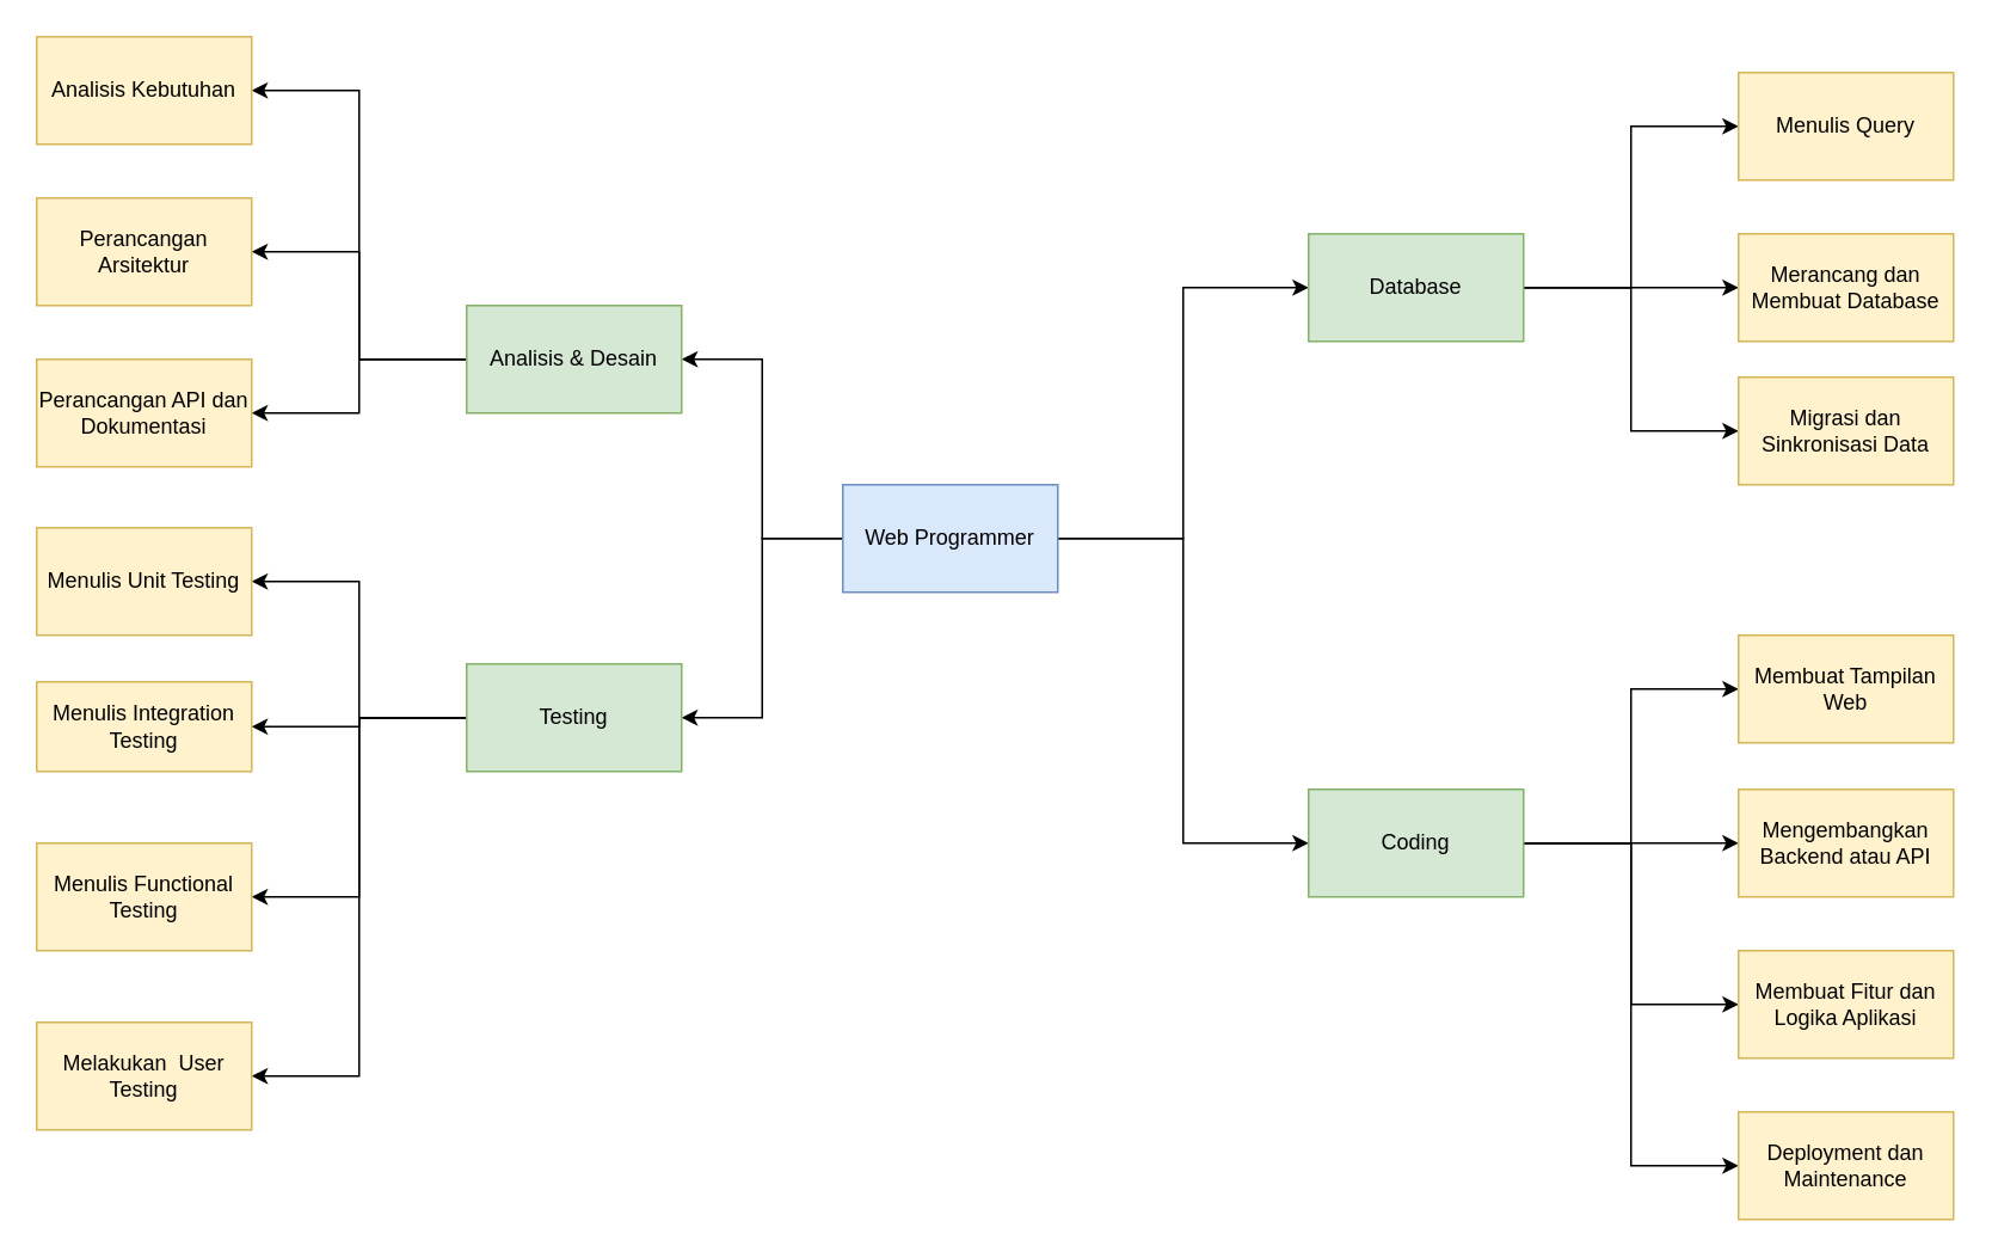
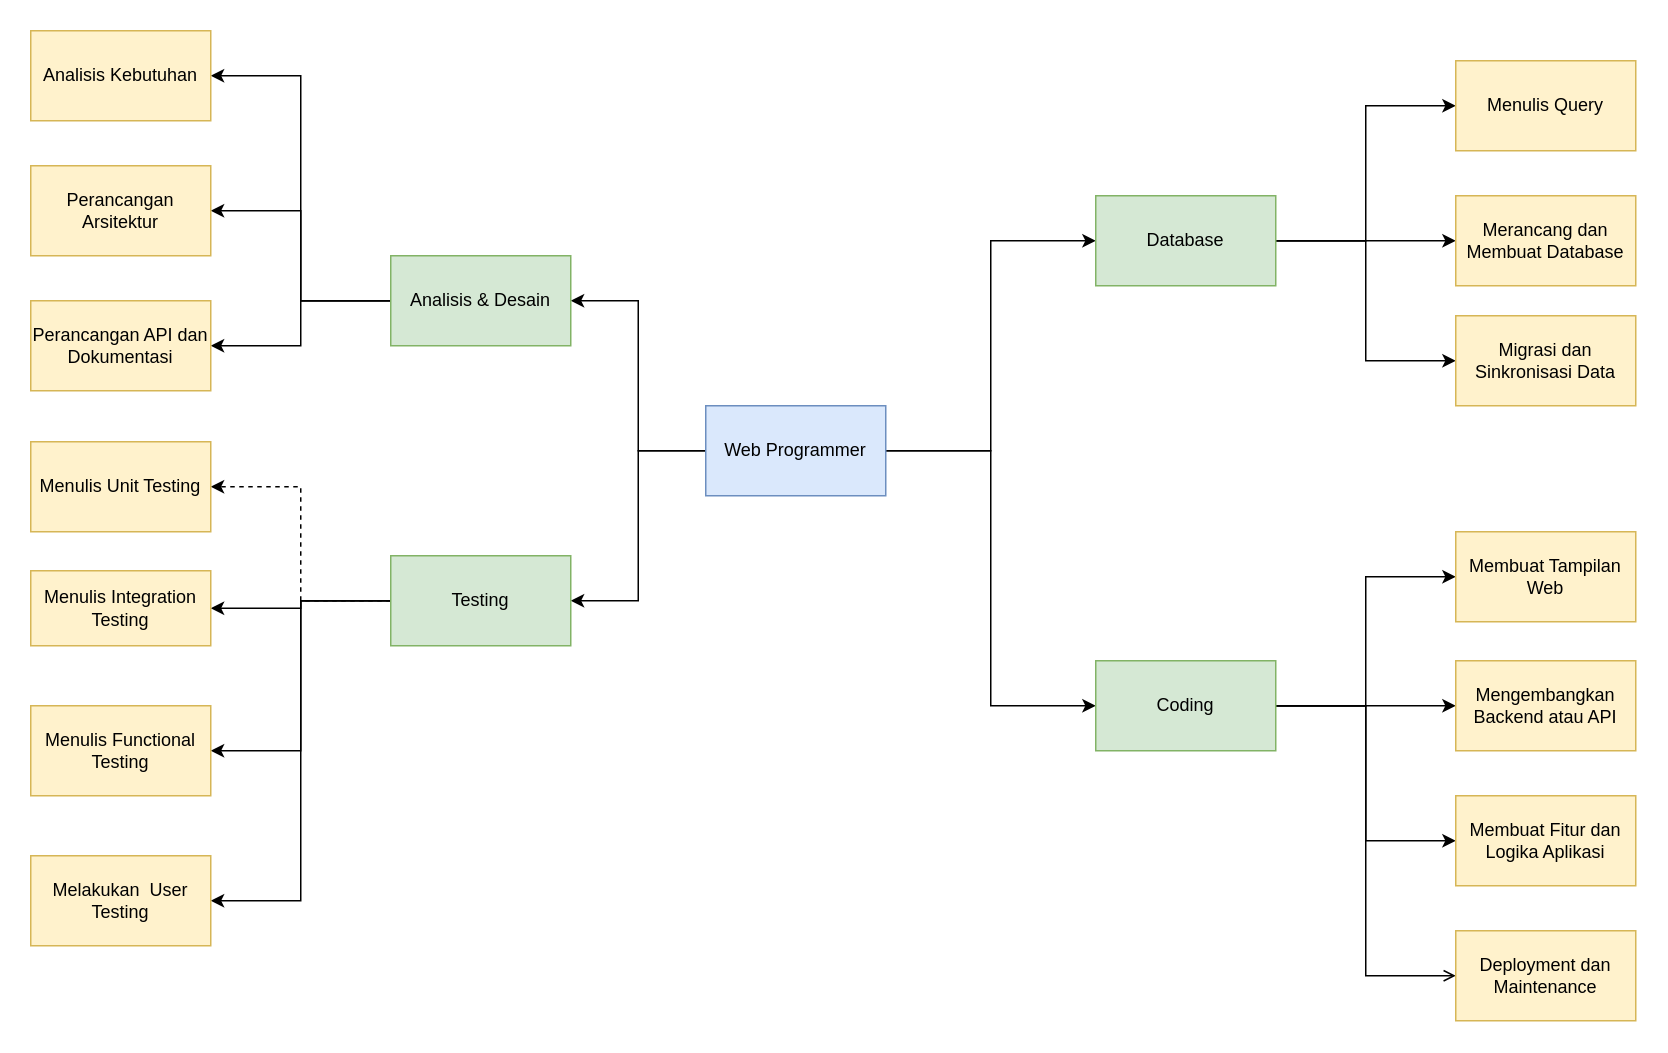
  <mxCell id="0" />
  <mxCell id="1" parent="0" />
  <mxCell id="2" style="edgeStyle=orthogonalEdgeStyle;rounded=0;orthogonalLoop=1;jettySize=auto;html=1;entryX=0;entryY=0.5;entryDx=0;entryDy=0;" parent="1" source="6" target="15" edge="1"><mxGeometry relative="1" as="geometry" /></mxCell>
  <mxCell id="3" style="edgeStyle=orthogonalEdgeStyle;rounded=0;orthogonalLoop=1;jettySize=auto;html=1;entryX=0;entryY=0.5;entryDx=0;entryDy=0;" parent="1" source="6" target="11" edge="1"><mxGeometry relative="1" as="geometry" /></mxCell>
  <mxCell id="4" style="edgeStyle=orthogonalEdgeStyle;rounded=0;orthogonalLoop=1;jettySize=auto;html=1;entryX=1;entryY=0.5;entryDx=0;entryDy=0;" parent="1" source="6" target="19" edge="1"><mxGeometry relative="1" as="geometry" /></mxCell>
  <mxCell id="5" style="edgeStyle=orthogonalEdgeStyle;rounded=0;orthogonalLoop=1;jettySize=auto;html=1;entryX=1;entryY=0.5;entryDx=0;entryDy=0;" parent="1" source="6" target="24" edge="1"><mxGeometry relative="1" as="geometry" /></mxCell>
  <mxCell id="6" value="Web Programmer" style="rounded=0;whiteSpace=wrap;html=1;fillColor=#dae8fc;strokeColor=#6c8ebf;" parent="1" vertex="1"><mxGeometry x="470" y="270" width="120" height="60" as="geometry" /></mxCell>
  <mxCell id="7" style="edgeStyle=orthogonalEdgeStyle;rounded=0;orthogonalLoop=1;jettySize=auto;html=1;entryX=0;entryY=0.5;entryDx=0;entryDy=0;" parent="1" source="11" target="28" edge="1"><mxGeometry relative="1" as="geometry" /></mxCell>
  <mxCell id="8" style="edgeStyle=orthogonalEdgeStyle;rounded=0;orthogonalLoop=1;jettySize=auto;html=1;" parent="1" source="11" target="29" edge="1"><mxGeometry relative="1" as="geometry" /></mxCell>
  <mxCell id="9" style="edgeStyle=orthogonalEdgeStyle;rounded=0;orthogonalLoop=1;jettySize=auto;html=1;entryX=0;entryY=0.5;entryDx=0;entryDy=0;" parent="1" source="11" target="30" edge="1"><mxGeometry relative="1" as="geometry" /></mxCell>
- <mxCell id="10" style="edgeStyle=orthogonalEdgeStyle;rounded=0;orthogonalLoop=1;jettySize=auto;html=1;entryX=0;entryY=0.5;entryDx=0;entryDy=0;" parent="1" source="11" target="31" edge="1"><mxGeometry relative="1" as="geometry" /></mxCell>
+ <mxCell id="10" style="edgeStyle=orthogonalEdgeStyle;rounded=0;orthogonalLoop=1;jettySize=auto;html=1;entryX=0;entryY=0.5;entryDx=0;entryDy=0;endArrow=open;" parent="1" source="11" target="31" edge="1"><mxGeometry relative="1" as="geometry" /></mxCell>
  <mxCell id="11" value="Coding" style="rounded=0;whiteSpace=wrap;html=1;fillColor=#d5e8d4;strokeColor=#82b366;" parent="1" vertex="1"><mxGeometry x="730" y="440" width="120" height="60" as="geometry" /></mxCell>
  <mxCell id="12" style="edgeStyle=orthogonalEdgeStyle;rounded=0;orthogonalLoop=1;jettySize=auto;html=1;entryX=0;entryY=0.5;entryDx=0;entryDy=0;" parent="1" source="15" target="25" edge="1"><mxGeometry relative="1" as="geometry" /></mxCell>
  <mxCell id="13" style="edgeStyle=orthogonalEdgeStyle;rounded=0;orthogonalLoop=1;jettySize=auto;html=1;" parent="1" source="15" target="26" edge="1"><mxGeometry relative="1" as="geometry" /></mxCell>
  <mxCell id="14" style="edgeStyle=orthogonalEdgeStyle;rounded=0;orthogonalLoop=1;jettySize=auto;html=1;entryX=0;entryY=0.5;entryDx=0;entryDy=0;" parent="1" source="15" target="27" edge="1"><mxGeometry relative="1" as="geometry" /></mxCell>
  <mxCell id="15" value="Database" style="rounded=0;whiteSpace=wrap;html=1;fillColor=#d5e8d4;strokeColor=#82b366;" parent="1" vertex="1"><mxGeometry x="730" y="130" width="120" height="60" as="geometry" /></mxCell>
  <mxCell id="16" style="edgeStyle=orthogonalEdgeStyle;rounded=0;orthogonalLoop=1;jettySize=auto;html=1;entryX=1;entryY=0.5;entryDx=0;entryDy=0;" parent="1" source="19" target="34" edge="1"><mxGeometry relative="1" as="geometry" /></mxCell>
  <mxCell id="17" style="edgeStyle=orthogonalEdgeStyle;rounded=0;orthogonalLoop=1;jettySize=auto;html=1;entryX=1;entryY=0.5;entryDx=0;entryDy=0;" parent="1" source="19" target="33" edge="1"><mxGeometry relative="1" as="geometry" /></mxCell>
  <mxCell id="18" style="edgeStyle=orthogonalEdgeStyle;rounded=0;orthogonalLoop=1;jettySize=auto;html=1;entryX=1;entryY=0.5;entryDx=0;entryDy=0;" parent="1" source="19" target="32" edge="1"><mxGeometry relative="1" as="geometry" /></mxCell>
  <mxCell id="19" value="Analisis &amp;amp; Desain" style="rounded=0;whiteSpace=wrap;html=1;fillColor=#d5e8d4;strokeColor=#82b366;" parent="1" vertex="1"><mxGeometry x="260" y="170" width="120" height="60" as="geometry" /></mxCell>
- <mxCell id="20" style="edgeStyle=orthogonalEdgeStyle;rounded=0;orthogonalLoop=1;jettySize=auto;html=1;entryX=1;entryY=0.5;entryDx=0;entryDy=0;" parent="1" source="24" target="35" edge="1"><mxGeometry relative="1" as="geometry" /></mxCell>
+ <mxCell id="20" style="edgeStyle=orthogonalEdgeStyle;rounded=0;orthogonalLoop=1;jettySize=auto;html=1;entryX=1;entryY=0.5;entryDx=0;entryDy=0;dashed=1;" parent="1" source="24" target="35" edge="1"><mxGeometry relative="1" as="geometry" /></mxCell>
  <mxCell id="21" style="edgeStyle=orthogonalEdgeStyle;rounded=0;orthogonalLoop=1;jettySize=auto;html=1;entryX=1;entryY=0.5;entryDx=0;entryDy=0;" parent="1" source="24" target="36" edge="1"><mxGeometry relative="1" as="geometry" /></mxCell>
  <mxCell id="22" style="edgeStyle=orthogonalEdgeStyle;rounded=0;orthogonalLoop=1;jettySize=auto;html=1;entryX=1;entryY=0.5;entryDx=0;entryDy=0;" parent="1" source="24" target="37" edge="1"><mxGeometry relative="1" as="geometry" /></mxCell>
  <mxCell id="23" style="edgeStyle=orthogonalEdgeStyle;rounded=0;orthogonalLoop=1;jettySize=auto;html=1;entryX=1;entryY=0.5;entryDx=0;entryDy=0;" parent="1" source="24" target="38" edge="1"><mxGeometry relative="1" as="geometry" /></mxCell>
  <mxCell id="24" value="Testing" style="rounded=0;whiteSpace=wrap;html=1;fillColor=#d5e8d4;strokeColor=#82b366;" parent="1" vertex="1"><mxGeometry x="260" y="370" width="120" height="60" as="geometry" /></mxCell>
  <mxCell id="25" value="Menulis Query" style="rounded=0;whiteSpace=wrap;html=1;fillColor=#fff2cc;strokeColor=#d6b656;" parent="1" vertex="1"><mxGeometry x="970" y="40" width="120" height="60" as="geometry" /></mxCell>
  <mxCell id="26" value="Merancang dan Membuat Database" style="rounded=0;whiteSpace=wrap;html=1;fillColor=#fff2cc;strokeColor=#d6b656;" parent="1" vertex="1"><mxGeometry x="970" y="130" width="120" height="60" as="geometry" /></mxCell>
  <mxCell id="27" value="Migrasi dan Sinkronisasi Data" style="rounded=0;whiteSpace=wrap;html=1;fillColor=#fff2cc;strokeColor=#d6b656;" parent="1" vertex="1"><mxGeometry x="970" y="210" width="120" height="60" as="geometry" /></mxCell>
  <mxCell id="28" value="Membuat Tampilan Web" style="rounded=0;whiteSpace=wrap;html=1;fillColor=#fff2cc;strokeColor=#d6b656;" parent="1" vertex="1"><mxGeometry x="970" y="354" width="120" height="60" as="geometry" /></mxCell>
  <mxCell id="29" value="Mengembangkan Backend atau API" style="rounded=0;whiteSpace=wrap;html=1;fillColor=#fff2cc;strokeColor=#d6b656;" parent="1" vertex="1"><mxGeometry x="970" y="440" width="120" height="60" as="geometry" /></mxCell>
  <mxCell id="30" value="Membuat Fitur dan Logika Aplikasi" style="rounded=0;whiteSpace=wrap;html=1;fillColor=#fff2cc;strokeColor=#d6b656;" parent="1" vertex="1"><mxGeometry x="970" y="530" width="120" height="60" as="geometry" /></mxCell>
  <mxCell id="31" value="Deployment dan Maintenance" style="rounded=0;whiteSpace=wrap;html=1;fillColor=#fff2cc;strokeColor=#d6b656;" parent="1" vertex="1"><mxGeometry x="970" y="620" width="120" height="60" as="geometry" /></mxCell>
  <mxCell id="32" value="Analisis Kebutuhan" style="rounded=0;whiteSpace=wrap;html=1;fillColor=#fff2cc;strokeColor=#d6b656;" parent="1" vertex="1"><mxGeometry x="20" y="20" width="120" height="60" as="geometry" /></mxCell>
  <mxCell id="33" value="Perancangan Arsitektur" style="rounded=0;whiteSpace=wrap;html=1;fillColor=#fff2cc;strokeColor=#d6b656;" parent="1" vertex="1"><mxGeometry x="20" y="110" width="120" height="60" as="geometry" /></mxCell>
  <mxCell id="34" value="Perancangan API dan Dokumentasi" style="rounded=0;whiteSpace=wrap;html=1;fillColor=#fff2cc;strokeColor=#d6b656;" parent="1" vertex="1"><mxGeometry x="20" y="200" width="120" height="60" as="geometry" /></mxCell>
  <mxCell id="35" value="Menulis Unit Testing" style="rounded=0;whiteSpace=wrap;html=1;fillColor=#fff2cc;strokeColor=#d6b656;" parent="1" vertex="1"><mxGeometry x="20" y="294" width="120" height="60" as="geometry" /></mxCell>
  <mxCell id="36" value="Menulis Integration Testing" style="rounded=0;whiteSpace=wrap;html=1;fillColor=#fff2cc;strokeColor=#d6b656;" parent="1" vertex="1"><mxGeometry x="20" y="380" width="120" height="50" as="geometry" /></mxCell>
  <mxCell id="37" value="Menulis Functional Testing" style="rounded=0;whiteSpace=wrap;html=1;fillColor=#fff2cc;strokeColor=#d6b656;" parent="1" vertex="1"><mxGeometry x="20" y="470" width="120" height="60" as="geometry" /></mxCell>
  <mxCell id="38" value="Melakukan&amp;nbsp;&amp;nbsp;User Testing" style="rounded=0;whiteSpace=wrap;html=1;fillColor=#fff2cc;strokeColor=#d6b656;" parent="1" vertex="1"><mxGeometry x="20" y="570" width="120" height="60" as="geometry" /></mxCell>
